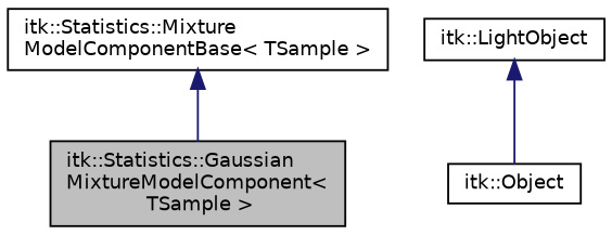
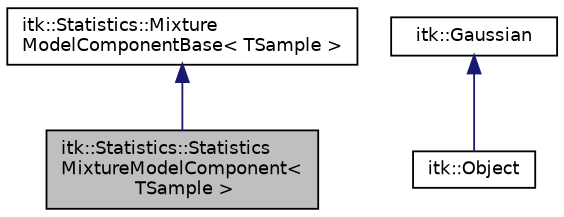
  digraph {
    fontname="DejaVu Sans"
    node [color=black fillcolor=white fontname="DejaVu Sans" fontsize=10 shape=record style=filled]
    edge [color=midnightblue dir=back fontname="DejaVu Sans" fontsize=10 labelfontname=Helvetica labelfontsize=10 style=solid]
-   n1 [fillcolor=grey75 fontcolor=black height=0.2 label="itk::Statistics::Gaussian\lMixtureModelComponent\<\l TSample \>" width=0.4]
+   n1 [fillcolor=grey75 fontcolor=black height=0.2 label="itk::Statistics::Statistics\lMixtureModelComponent\<\l TSample \>" width=0.4]
    n2 [height=0.2 label="itk::Statistics::Mixture\lModelComponentBase\< TSample \>" width=0.4]
    n3 [height=0.2 label="itk::Object" width=0.4]
-   n4 [height=0.2 label="itk::LightObject" width=0.4]
+   n4 [height=0.2 label="itk::Gaussian" width=0.4]
    n2 -> n1
    n4 -> n3
  }
